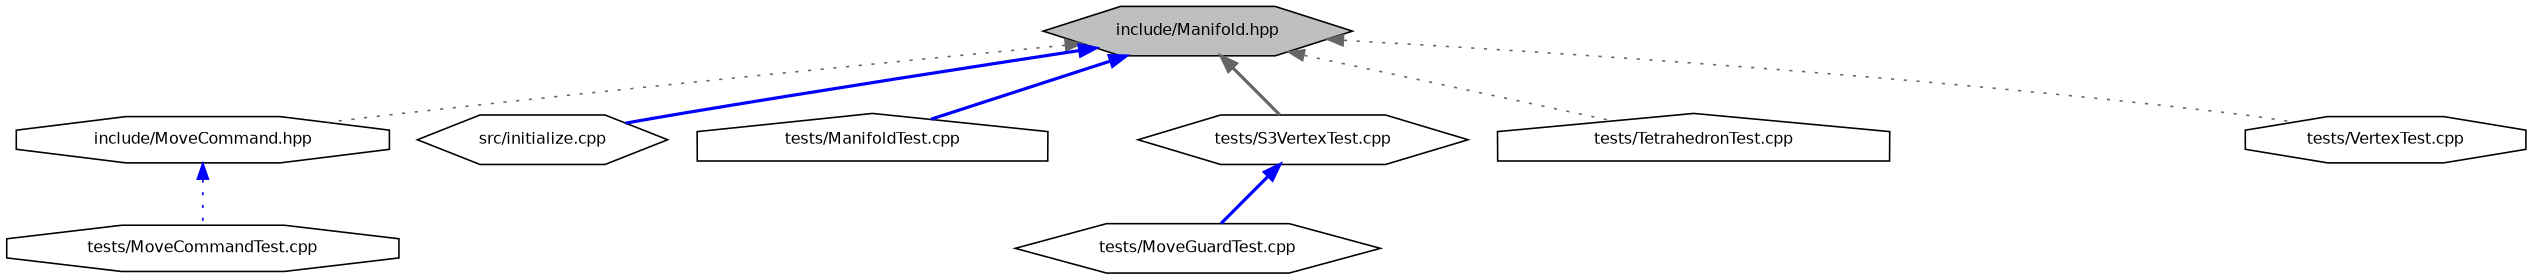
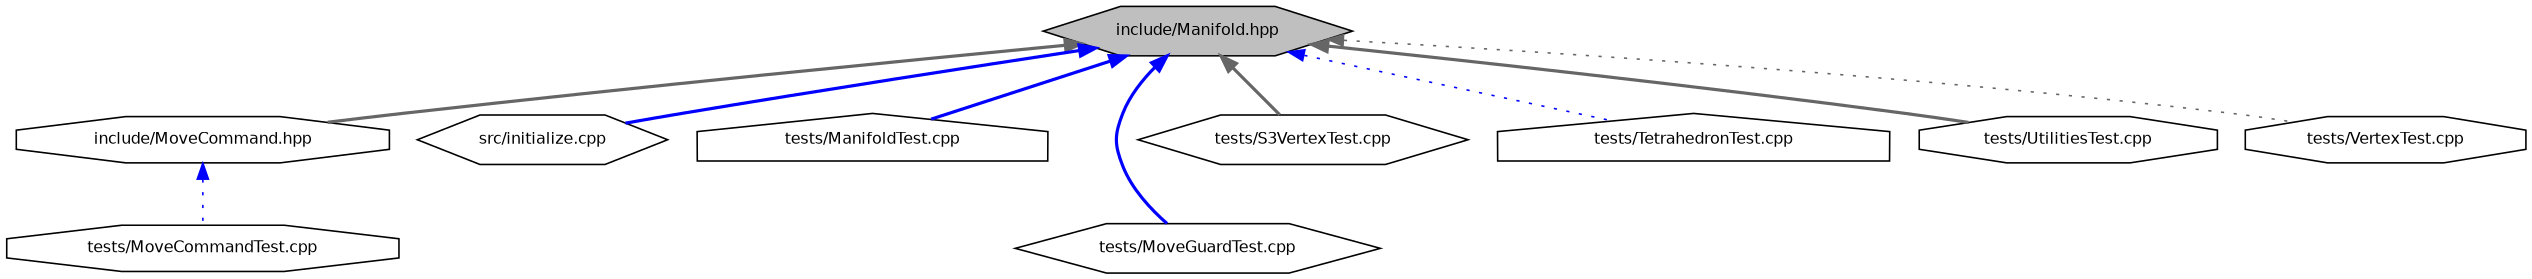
  digraph {
    node [color=black fillcolor=white fontname=Helvetica fontsize=10 shape=hexagon style=filled]
    edge [color=gray40 dir=back fontname=Helvetica fontsize=10 labelfontname=Helvetica labelfontsize=10 style=bold]
    n1 [fillcolor=grey75 fontcolor=black height=0.2 label="include/Manifold.hpp" width=0.4]
    n2 [height=0.2 label="include/MoveCommand.hpp" shape=octagon width=0.4]
    n3 [height=0.2 label="src/initialize.cpp" width=0.4]
    n4 [height=0.2 label="tests/ManifoldTest.cpp" shape=house width=0.4]
    n5 [height=0.2 label="tests/MoveGuardTest.cpp" width=0.4]
    n6 [height=0.2 label="tests/S3VertexTest.cpp" width=0.4]
    n7 [height=0.2 label="tests/TetrahedronTest.cpp" shape=house width=0.4]
+   n8 [height=0.2 label="tests/UtilitiesTest.cpp" shape=octagon width=0.4]
    n9 [height=0.2 label="tests/VertexTest.cpp" shape=octagon width=0.4]
    n10 [height=0.2 label="tests/MoveCommandTest.cpp" shape=octagon width=0.4]
-   n1 -> n2 [style=dotted]
+   n1 -> n2
    n1 -> n3 [color=blue]
    n1 -> n4 [color=blue]
-   n6 -> n5 [color=blue]
+   n1 -> n5 [color=blue]
    n1 -> n6
-   n1 -> n7 [style=dotted]
+   n1 -> n7 [color=blue style=dotted]
+   n1 -> n8
    n1 -> n9 [style=dotted]
    n2 -> n10 [color=blue style=dotted]
  }
